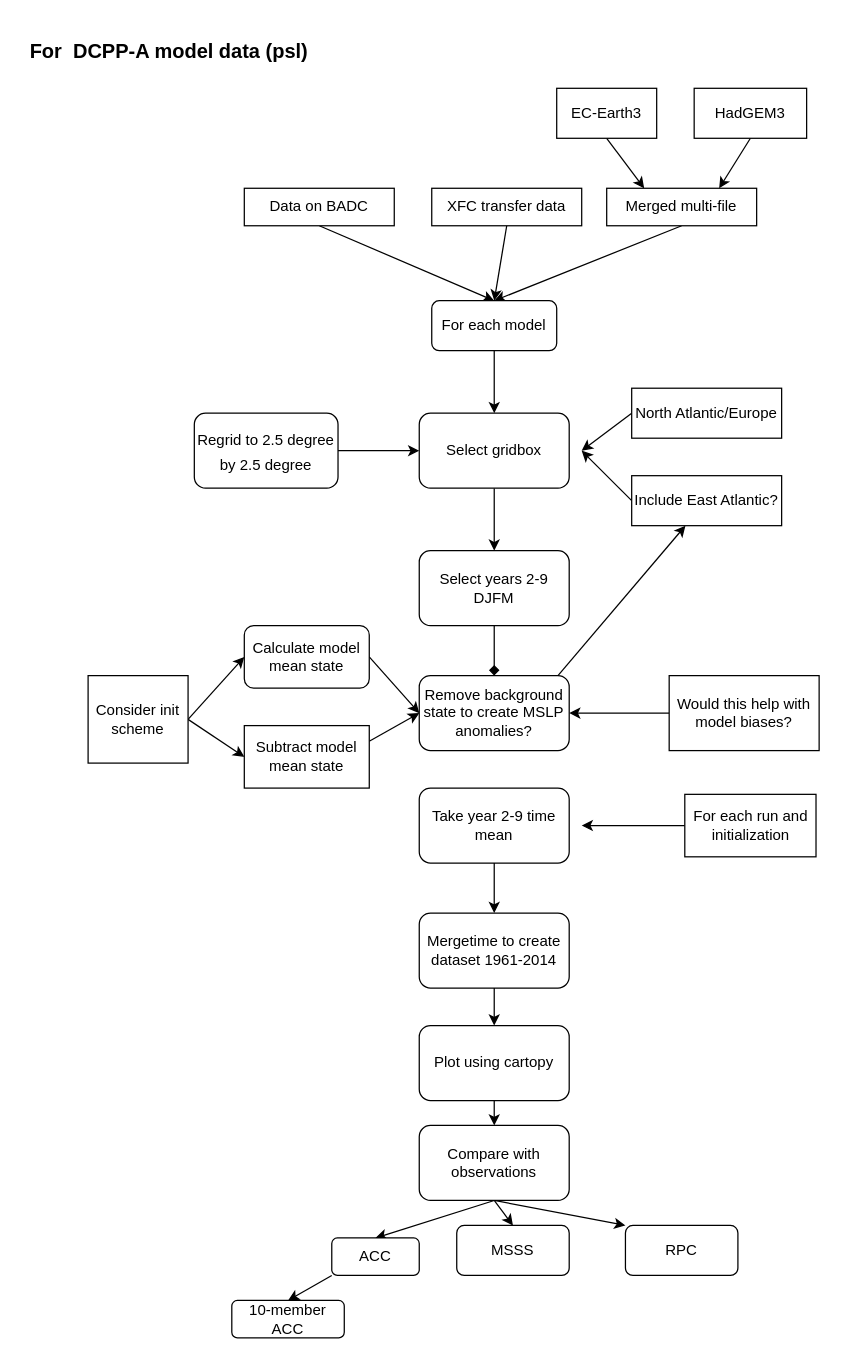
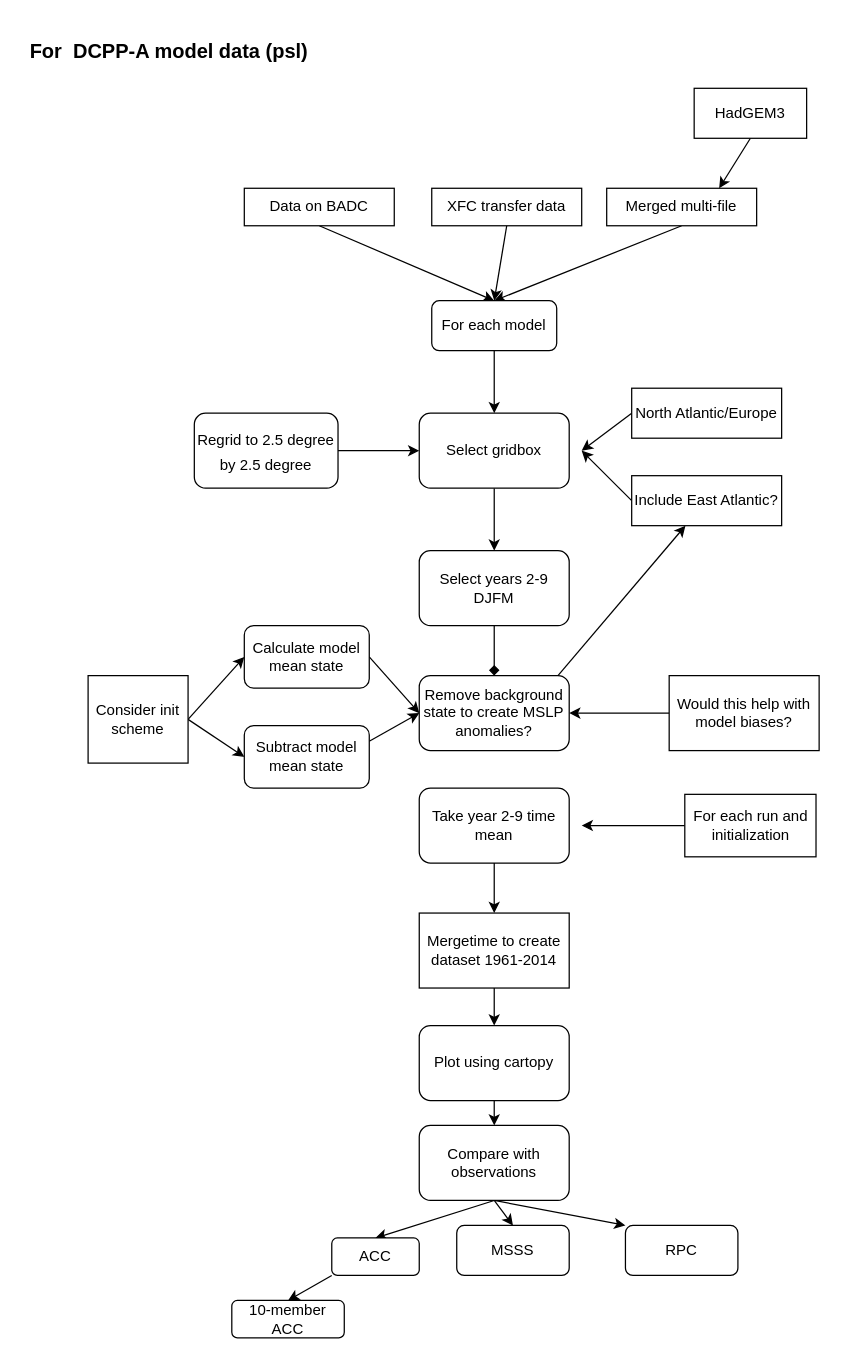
  <mxCell id="0" />
  <mxCell id="1" parent="0" />
  <mxCell id="2" style="edgeStyle=none;html=1;exitX=0.5;exitY=1;exitDx=0;exitDy=0;entryX=0.5;entryY=0;entryDx=0;entryDy=0;" edge="1" parent="1" source="3" target="13"><mxGeometry relative="1" as="geometry" /></mxCell>
  <mxCell id="3" value="Data on BADC" style="rounded=0;whiteSpace=wrap;html=1;" vertex="1" parent="1"><mxGeometry x="195" y="150" width="120" height="30" as="geometry" /></mxCell>
  <mxCell id="4" style="edgeStyle=none;html=1;exitX=0.5;exitY=1;exitDx=0;exitDy=0;" edge="1" parent="1" source="5"><mxGeometry relative="1" as="geometry"><mxPoint x="395" y="240" as="targetPoint" /></mxGeometry></mxCell>
  <mxCell id="5" value="XFC transfer data" style="rounded=0;whiteSpace=wrap;html=1;" vertex="1" parent="1"><mxGeometry x="345" y="150" width="120" height="30" as="geometry" /></mxCell>
  <mxCell id="6" style="edgeStyle=none;html=1;exitX=0.5;exitY=1;exitDx=0;exitDy=0;entryX=0.5;entryY=0;entryDx=0;entryDy=0;" edge="1" parent="1" source="7" target="13"><mxGeometry relative="1" as="geometry" /></mxCell>
  <mxCell id="7" value="Merged multi-file" style="rounded=0;whiteSpace=wrap;html=1;" vertex="1" parent="1"><mxGeometry x="485" y="150" width="120" height="30" as="geometry" /></mxCell>
  <mxCell id="8" style="edgeStyle=none;html=1;exitX=0.5;exitY=1;exitDx=0;exitDy=0;entryX=0.75;entryY=0;entryDx=0;entryDy=0;" edge="1" parent="1" source="9" target="7"><mxGeometry relative="1" as="geometry" /></mxCell>
  <mxCell id="9" value="HadGEM3" style="rounded=0;whiteSpace=wrap;html=1;" vertex="1" parent="1"><mxGeometry x="555" y="70" width="90" height="40" as="geometry" /></mxCell>
- <mxCell id="10" style="edgeStyle=none;html=1;exitX=0.5;exitY=1;exitDx=0;exitDy=0;entryX=0.25;entryY=0;entryDx=0;entryDy=0;" edge="1" parent="1" source="11" target="7"><mxGeometry relative="1" as="geometry" /></mxCell>
- <mxCell id="11" value="EC-Earth3" style="rounded=0;whiteSpace=wrap;html=1;" vertex="1" parent="1"><mxGeometry x="445" y="70" width="80" height="40" as="geometry" /></mxCell>
  <mxCell id="12" style="edgeStyle=none;html=1;exitX=0.5;exitY=1;exitDx=0;exitDy=0;entryX=0.5;entryY=0;entryDx=0;entryDy=0;" edge="1" parent="1" source="13" target="15"><mxGeometry relative="1" as="geometry" /></mxCell>
  <mxCell id="13" value="For each model" style="rounded=1;whiteSpace=wrap;html=1;" vertex="1" parent="1"><mxGeometry x="345" y="240" width="100" height="40" as="geometry" /></mxCell>
  <mxCell id="14" style="edgeStyle=none;html=1;exitX=0.5;exitY=1;exitDx=0;exitDy=0;entryX=0.5;entryY=0;entryDx=0;entryDy=0;" edge="1" parent="1" source="15" target="21"><mxGeometry relative="1" as="geometry" /></mxCell>
  <mxCell id="15" value="Select gridbox" style="rounded=1;whiteSpace=wrap;html=1;" vertex="1" parent="1"><mxGeometry x="335" y="330" width="120" height="60" as="geometry" /></mxCell>
  <mxCell id="16" style="edgeStyle=none;html=1;exitX=0;exitY=0.5;exitDx=0;exitDy=0;" edge="1" parent="1" source="17"><mxGeometry relative="1" as="geometry"><mxPoint x="465" y="360" as="targetPoint" /></mxGeometry></mxCell>
  <mxCell id="17" value="North Atlantic/Europe" style="rounded=0;whiteSpace=wrap;html=1;" vertex="1" parent="1"><mxGeometry x="505" y="310" width="120" height="40" as="geometry" /></mxCell>
  <mxCell id="18" style="edgeStyle=none;html=1;exitX=0;exitY=0.5;exitDx=0;exitDy=0;" edge="1" parent="1" source="19"><mxGeometry relative="1" as="geometry"><mxPoint x="465" y="360" as="targetPoint" /></mxGeometry></mxCell>
  <mxCell id="19" value="Include East Atlantic?" style="rounded=0;whiteSpace=wrap;html=1;" vertex="1" parent="1"><mxGeometry x="505" y="380" width="120" height="40" as="geometry" /></mxCell>
  <mxCell id="20" style="edgeStyle=none;html=1;exitX=0.5;exitY=1;exitDx=0;exitDy=0;entryX=0.5;entryY=0;entryDx=0;entryDy=0;endArrow=diamond;" edge="1" parent="1" source="21" target="23"><mxGeometry relative="1" as="geometry" /></mxCell>
  <mxCell id="21" value="Select years 2-9 DJFM" style="rounded=1;whiteSpace=wrap;html=1;" vertex="1" parent="1"><mxGeometry x="335" y="440" width="120" height="60" as="geometry" /></mxCell>
  <mxCell id="22" style="edgeStyle=none;html=1;exitX=0.5;exitY=1;exitDx=0;exitDy=0;" edge="1" parent="1" source="23" target="19"><mxGeometry relative="1" as="geometry" /></mxCell>
  <mxCell id="23" value="Remove background state to create MSLP anomalies?" style="rounded=1;whiteSpace=wrap;html=1;" vertex="1" parent="1"><mxGeometry x="335" y="540" width="120" height="60" as="geometry" /></mxCell>
  <mxCell id="24" style="edgeStyle=none;html=1;exitX=0;exitY=0.5;exitDx=0;exitDy=0;entryX=1;entryY=0.5;entryDx=0;entryDy=0;" edge="1" parent="1" source="25" target="23"><mxGeometry relative="1" as="geometry" /></mxCell>
  <mxCell id="25" value="Would this help with model biases?" style="rounded=0;whiteSpace=wrap;html=1;" vertex="1" parent="1"><mxGeometry x="535" y="540" width="120" height="60" as="geometry" /></mxCell>
  <mxCell id="26" style="edgeStyle=none;html=1;exitX=1;exitY=0.5;exitDx=0;exitDy=0;entryX=0;entryY=0.5;entryDx=0;entryDy=0;" edge="1" parent="1" source="27" target="23"><mxGeometry relative="1" as="geometry" /></mxCell>
  <mxCell id="27" value="Calculate model mean state" style="rounded=1;whiteSpace=wrap;html=1;" vertex="1" parent="1"><mxGeometry x="195" y="500" width="100" height="50" as="geometry" /></mxCell>
  <mxCell id="28" style="edgeStyle=none;html=1;exitX=1;exitY=0.25;exitDx=0;exitDy=0;" edge="1" parent="1" source="29"><mxGeometry relative="1" as="geometry"><mxPoint x="335" y="570" as="targetPoint" /></mxGeometry></mxCell>
- <mxCell id="29" value="Subtract model mean state" style="whiteSpace=wrap;html=1;rounded=0;" vertex="1" parent="1"><mxGeometry x="195" y="580" width="100" height="50" as="geometry" /></mxCell>
+ <mxCell id="29" value="Subtract model mean state" style="rounded=1;whiteSpace=wrap;html=1;" vertex="1" parent="1"><mxGeometry x="195" y="580" width="100" height="50" as="geometry" /></mxCell>
  <mxCell id="30" style="edgeStyle=none;html=1;exitX=0.5;exitY=1;exitDx=0;exitDy=0;" edge="1" parent="1" source="31" target="38"><mxGeometry relative="1" as="geometry" /></mxCell>
  <mxCell id="31" value="Take year 2-9 time mean" style="rounded=1;whiteSpace=wrap;html=1;" vertex="1" parent="1"><mxGeometry x="335" y="630" width="120" height="60" as="geometry" /></mxCell>
  <mxCell id="32" style="edgeStyle=none;html=1;exitX=0;exitY=0.5;exitDx=0;exitDy=0;" edge="1" parent="1" source="33"><mxGeometry relative="1" as="geometry"><mxPoint x="465" y="660" as="targetPoint" /></mxGeometry></mxCell>
  <mxCell id="33" value="For each run and initialization" style="rounded=0;whiteSpace=wrap;html=1;" vertex="1" parent="1"><mxGeometry x="547.5" y="635" width="105" height="50" as="geometry" /></mxCell>
  <mxCell id="34" style="edgeStyle=none;html=1;exitX=1;exitY=0.5;exitDx=0;exitDy=0;entryX=0;entryY=0.5;entryDx=0;entryDy=0;" edge="1" parent="1" source="36" target="27"><mxGeometry relative="1" as="geometry"><mxPoint x="155" y="560" as="sourcePoint" /></mxGeometry></mxCell>
  <mxCell id="35" style="edgeStyle=none;html=1;exitX=1;exitY=0.5;exitDx=0;exitDy=0;entryX=0;entryY=0.5;entryDx=0;entryDy=0;" edge="1" parent="1" source="36" target="29"><mxGeometry relative="1" as="geometry"><mxPoint x="155" y="560" as="sourcePoint" /></mxGeometry></mxCell>
  <mxCell id="36" value="Consider init scheme" style="rounded=0;whiteSpace=wrap;html=1;" vertex="1" parent="1"><mxGeometry x="70" y="540" width="80" height="70" as="geometry" /></mxCell>
  <mxCell id="37" style="edgeStyle=none;html=1;exitX=0.5;exitY=1;exitDx=0;exitDy=0;entryX=0.5;entryY=0;entryDx=0;entryDy=0;" edge="1" parent="1" source="38" target="44"><mxGeometry relative="1" as="geometry" /></mxCell>
- <mxCell id="38" value="Mergetime to create dataset 1961-2014" style="rounded=1;whiteSpace=wrap;html=1;" vertex="1" parent="1"><mxGeometry x="335" y="730" width="120" height="60" as="geometry" /></mxCell>
+ <mxCell id="38" value="Mergetime to create dataset 1961-2014" style="whiteSpace=wrap;html=1;rounded=0;" vertex="1" parent="1"><mxGeometry x="335" y="730" width="120" height="60" as="geometry" /></mxCell>
  <mxCell id="39" style="edgeStyle=none;html=1;exitX=0.5;exitY=1;exitDx=0;exitDy=0;entryX=0.5;entryY=0;entryDx=0;entryDy=0;" edge="1" parent="1" source="42" target="46"><mxGeometry relative="1" as="geometry" /></mxCell>
  <mxCell id="40" style="edgeStyle=none;html=1;exitX=0.5;exitY=1;exitDx=0;exitDy=0;entryX=0.5;entryY=0;entryDx=0;entryDy=0;" edge="1" parent="1" source="42" target="48"><mxGeometry relative="1" as="geometry" /></mxCell>
  <mxCell id="41" style="edgeStyle=none;html=1;exitX=0.5;exitY=1;exitDx=0;exitDy=0;entryX=0;entryY=0;entryDx=0;entryDy=0;" edge="1" parent="1" source="42" target="49"><mxGeometry relative="1" as="geometry" /></mxCell>
  <mxCell id="42" value="Compare with observations" style="rounded=1;whiteSpace=wrap;html=1;" vertex="1" parent="1"><mxGeometry x="335" y="900" width="120" height="60" as="geometry" /></mxCell>
  <mxCell id="43" style="edgeStyle=none;html=1;exitX=0.5;exitY=1;exitDx=0;exitDy=0;" edge="1" parent="1" source="44" target="42"><mxGeometry relative="1" as="geometry" /></mxCell>
  <mxCell id="44" value="Plot using cartopy" style="rounded=1;whiteSpace=wrap;html=1;" vertex="1" parent="1"><mxGeometry x="335" y="820" width="120" height="60" as="geometry" /></mxCell>
  <mxCell id="45" style="edgeStyle=none;html=1;exitX=0;exitY=1;exitDx=0;exitDy=0;entryX=0.5;entryY=0;entryDx=0;entryDy=0;" edge="1" parent="1" source="46" target="47"><mxGeometry relative="1" as="geometry" /></mxCell>
  <mxCell id="46" value="ACC" style="rounded=1;whiteSpace=wrap;html=1;" vertex="1" parent="1"><mxGeometry x="265" y="990" width="70" height="30" as="geometry" /></mxCell>
  <mxCell id="47" value="10-member ACC" style="rounded=1;whiteSpace=wrap;html=1;" vertex="1" parent="1"><mxGeometry x="185" y="1040" width="90" height="30" as="geometry" /></mxCell>
  <mxCell id="48" value="MSSS" style="rounded=1;whiteSpace=wrap;html=1;" vertex="1" parent="1"><mxGeometry x="365" y="980" width="90" height="40" as="geometry" /></mxCell>
  <mxCell id="49" value="RPC" style="rounded=1;whiteSpace=wrap;html=1;" vertex="1" parent="1"><mxGeometry x="500" y="980" width="90" height="40" as="geometry" /></mxCell>
  <mxCell id="50" value="&lt;b&gt;&lt;font style=&quot;font-size: 16px;&quot;&gt;For&amp;nbsp; DCPP-A model data (psl)&lt;/font&gt;&lt;/b&gt;" style="text;html=1;strokeColor=none;fillColor=none;align=center;verticalAlign=middle;whiteSpace=wrap;rounded=0;" vertex="1" parent="1"><mxGeometry x="20" y="20" width="230" height="40" as="geometry" /></mxCell>
  <mxCell id="51" style="edgeStyle=none;html=1;exitX=1;exitY=0.5;exitDx=0;exitDy=0;entryX=0;entryY=0.5;entryDx=0;entryDy=0;fontSize=12;" edge="1" parent="1" source="52" target="15"><mxGeometry relative="1" as="geometry" /></mxCell>
  <mxCell id="52" value="&lt;font style=&quot;font-size: 12px;&quot;&gt;Regrid to 2.5 degree by 2.5 degree&lt;/font&gt;" style="rounded=1;whiteSpace=wrap;html=1;fontSize=16;" vertex="1" parent="1"><mxGeometry x="155" y="330" width="115" height="60" as="geometry" /></mxCell>
